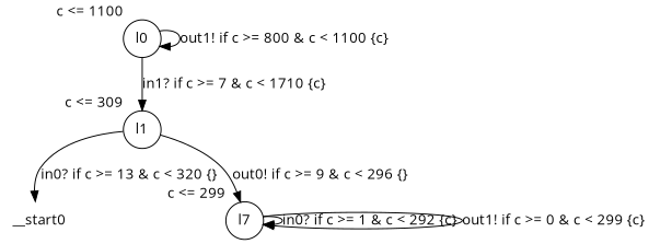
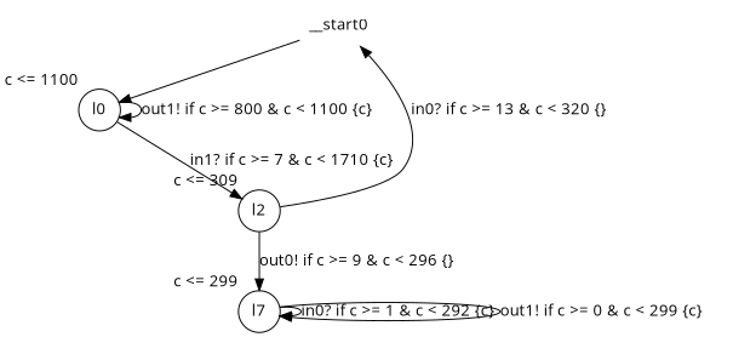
  digraph {
    fontname="Open Sans"
    node [fontname="Open Sans" shape=circle margin=0]
    edge [fontname="Open Sans"]
    __start0 [shape=none margin=""]
    n2 [label=l0 xlabel="c <= 1100"]
-   n3 [label=l1 xlabel="c <= 309"]
+   n3 [label=l2 xlabel="c <= 309"]
    n4 [label=l7 xlabel="c <= 299"]
+   __start0 -> n2
    n2 -> n2 [label="out1! if c >= 800 & c < 1100 {c} "]
    n2 -> n3 [label="in1? if c >= 7 & c < 1710 {c} "]
    n3 -> __start0 [label="in0? if c >= 13 & c < 320 {} "]
    n3 -> n4 [label="out0! if c >= 9 & c < 296 {} "]
    n4 -> n4 [label="in0? if c >= 1 & c < 292 {c} "]
    n4 -> n4 [label="out1! if c >= 0 & c < 299 {c} "]
  }
